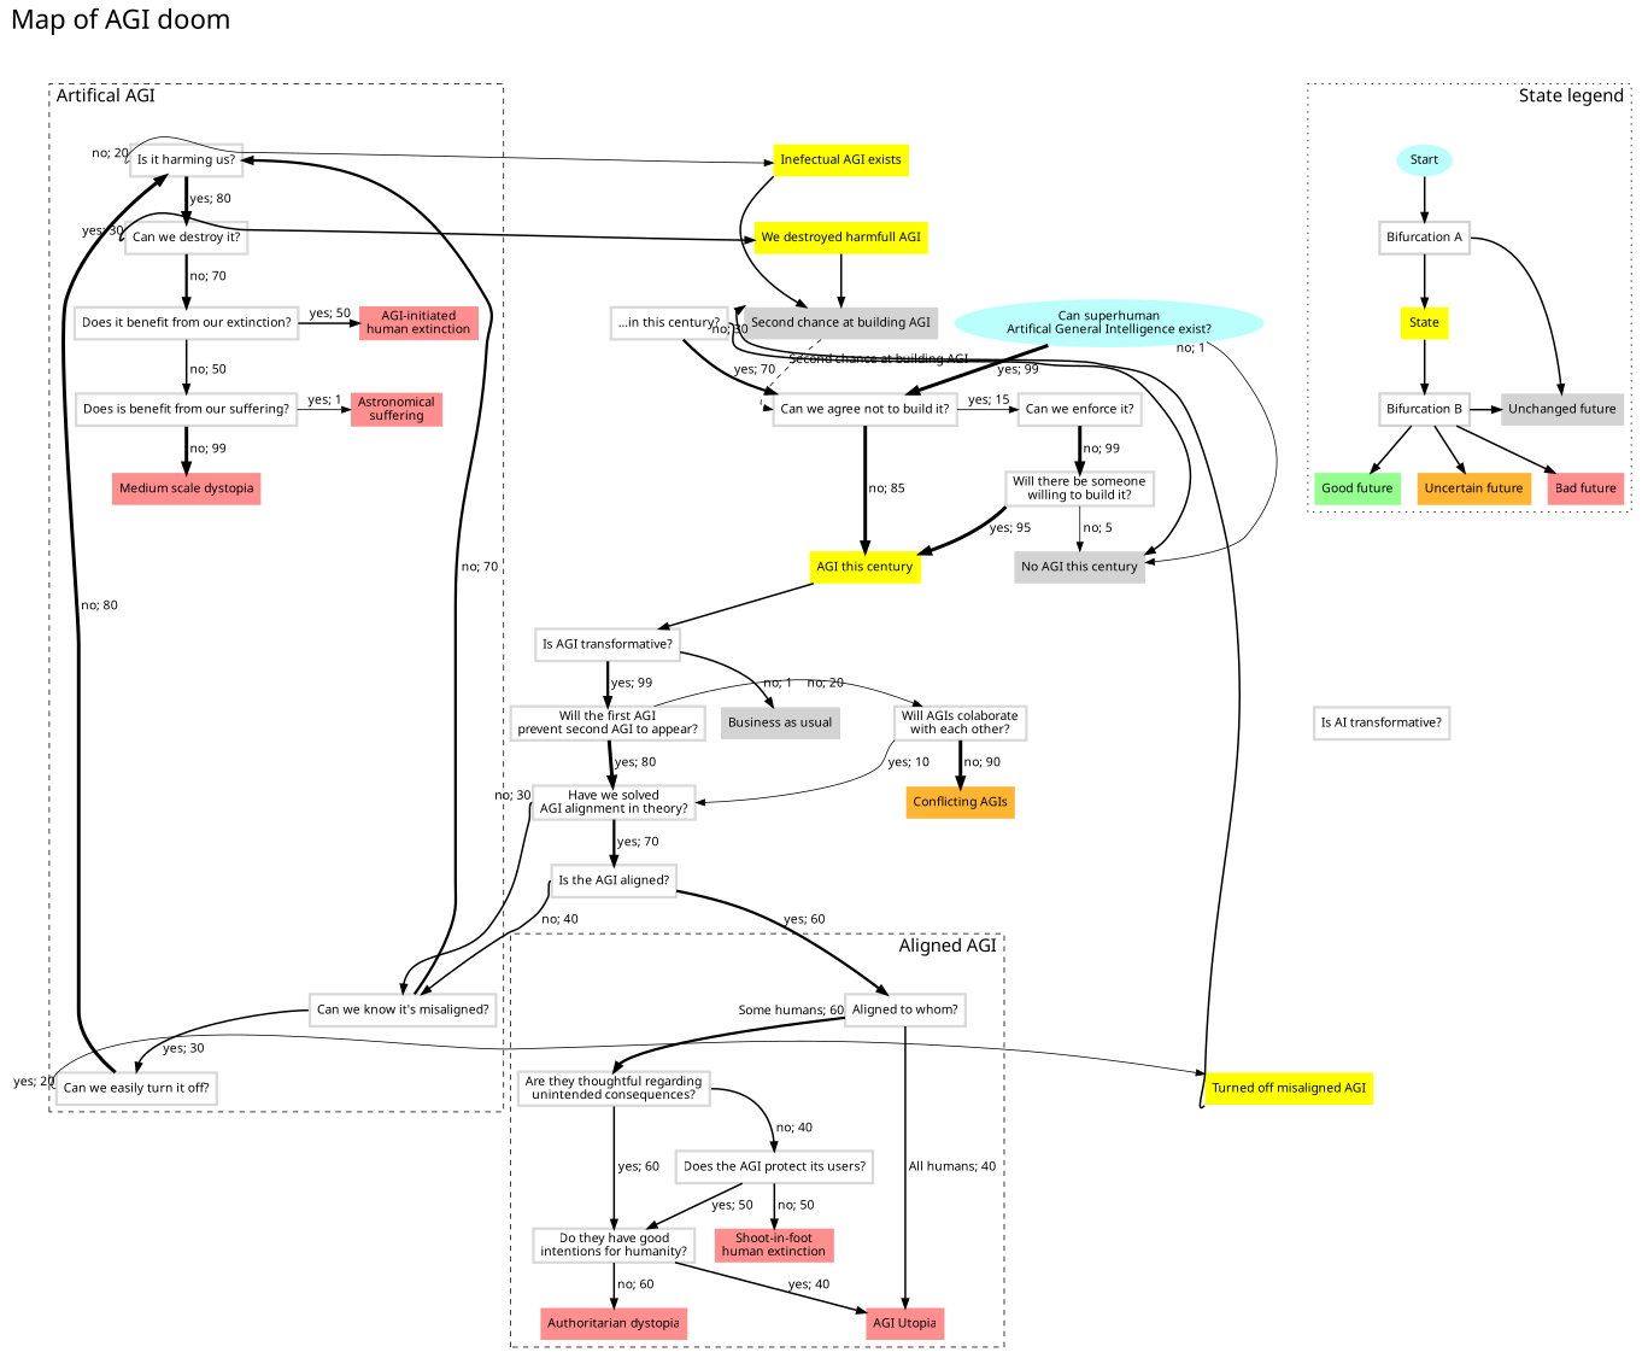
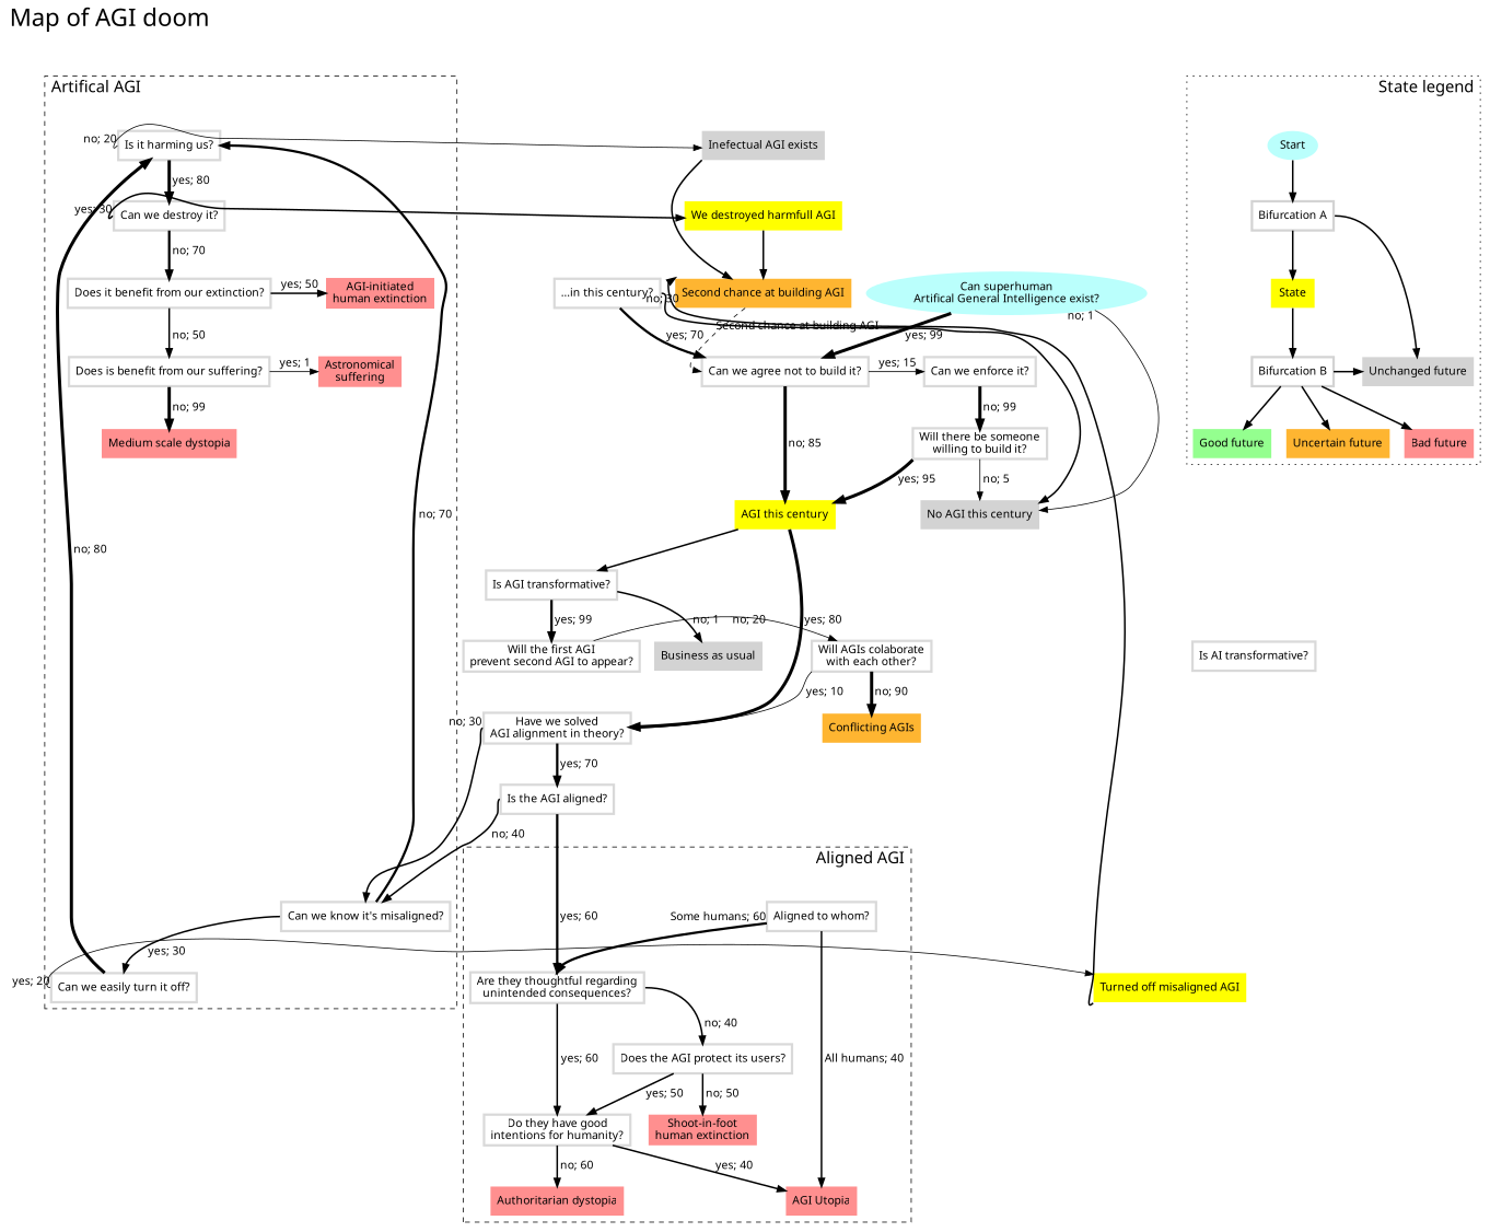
  digraph {
    fontname="Noto Sans"
    fontsize=30
    label="Map of AGI doom"
    labeljust=l
    labelloc=t
    newrank=true
    rankdir=TB
    splines=true
    node [color=none fontname="Noto Sans" penwidth=3 shape=box style=filled]
    edge [fontname="Noto Sans" penwidth=2 weight=1]
    n1 [fillcolor="#ff8f8f" label="Astronomical\nsuffering"]
    "Medium scale dystopia" [fillcolor="#ff8f8f"]
    n3 [fillcolor="#ff8f8f" label="AGI-initiated\nhuman extinction"]
    "Shoot-in-foot\nhuman extinction" [fillcolor="#ff8f8f"]
    "Authoritarian dystopia" [fillcolor="#ff8f8f"]
    n6 [fillcolor=lightgray label="No AGI this century"]
    n7 [fillcolor=lightgray label="Business as usual"]
    "AGI Utopia" [fillcolor="#ff8f8f"]
    n9 [fillcolor="#feb531" label="Conflicting AGIs"]
-   n10 [fillcolor=yellow label="Inefectual AGI exists"]
+   n10 [fillcolor=lightgray label="Inefectual AGI exists"]
    n11 [fillcolor=yellow label="We destroyed harmfull AGI"]
    n12 [fillcolor=yellow label="Turned off misaligned AGI"]
    n13 [fillcolor=yellow label="AGI this century"]
-   n14 [fillcolor=lightgray label="Second chance at building AGI"]
+   n14 [fillcolor="#feb531" label="Second chance at building AGI"]
    n15 [color="#d9d9d9" label="Can we agree not to build it?" shape=rounded style=""]
    n16 [color="#d9d9d9" label="Can we enforce it?" shape=rounded style=""]
    "Is AI transformative?" [color="#d9d9d9" shape=rounded style=""]
    n18 [color="#d9d9d9" label="Will AGIs colaborate\nwith each other?" shape=rounded style=""]
    n19 [color="#d9d9d9" label="Will the first AGI\nprevent second AGI to appear?" shape=rounded style=""]
    n20 [color="#d9d9d9" label="Can we easily turn it off?" shape=rounded style=""]
    n21 [color="#d9d9d9" label="Is it harming us?" shape=rounded style=""]
    n22 [color="#d9d9d9" label="Can we destroy it?" shape=rounded style=""]
    n23 [color=lightgray fillcolor=none label="Bifurcation B"]
    "Unchanged future" [fillcolor=lightgray]
    n25 [fillcolor="#bafffc" label=Start shape=oval]
    n26 [color=lightgray fillcolor=none label="Bifurcation A"]
    State [fillcolor=yellow]
    "Good future" [fillcolor="#94ff8f"]
    "Uncertain future" [fillcolor="#feb531"]
    "Bad future" [fillcolor="#ff8f8f"]
    "Aligned to whom?" [color="#d9d9d9" shape=rounded style=""]
    "Are they thoughtful regarding\nunintended consequences?" [color="#d9d9d9" shape=rounded style=""]
    "Do they have good\nintentions for humanity?" [color="#d9d9d9" shape=rounded style=""]
    "Does the AGI protect its users?" [color="#d9d9d9" shape=rounded style=""]
    n35 [color="#d9d9d9" label="Does it benefit from our extinction?" shape=rounded style=""]
    n36 [color="#d9d9d9" label="Does is benefit from our suffering?" shape=rounded style=""]
    n37 [color="#d9d9d9" label="Can we know it's misaligned?" shape=rounded style=""]
    "Is AGI transformative?" [color="#d9d9d9" shape=rounded style=""]
    "Will there be someone\nwilling to build it?" [color="#d9d9d9" shape=rounded style=""]
    n40 [color="#d9d9d9" label="Have we solved\nAGI alignment in theory?" shape=rounded style=""]
    n41 [fillcolor="#bafffc" label="Can superhuman\nArtifical General Intelligence exist?" shape=oval]
    n42 [color="#d9d9d9" label="...in this century?" shape=rounded style=""]
    "Is the AGI aligned?" [color="#d9d9d9" shape=rounded style=""]
    subgraph sub_1 {
      n13
      n14
      subgraph sub_2 {
        n1
        "Medium scale dystopia"
        n3
        "Shoot-in-foot\nhuman extinction"
        "Authoritarian dystopia"
      }
      subgraph sub_3 {
        n6
        n7
        "AGI Utopia"
        n9
        n10
        n11
        n12
      }
    }
    subgraph sub_4 {
      rank=same
      n15
      n16
    }
    subgraph sub_5 {
      rank=same
      n7
      "Is AI transformative?"
    }
    subgraph sub_6 {
      rank=same
      n18
      n19
    }
    subgraph sub_7 {
      rank=same
      n12
      n20
    }
    subgraph sub_8 {
      rank=same
      n10
      n21
    }
    subgraph sub_9 {
      rank=same
      n11
      n22
    }
    subgraph cluster_10 {
      fontsize=20
      label="State legend"
      labeljust=r
      style=dotted
      subgraph sub_11 {
        fontsize=20
        label="Nodes legend"
        labeljust=r
        style=dotted
        n25
        n26
        State
        "Good future"
        "Uncertain future"
        "Bad future"
        subgraph sub_12 {
          fontsize=20
          label="Nodes legend"
          labeljust=r
          rank=same
          style=dotted
          n23
          "Unchanged future"
        }
      }
    }
    subgraph cluster_13 {
      fontsize=20
      label="Aligned AGI"
      labeljust=r
      style=dashed
      "Shoot-in-foot\nhuman extinction"
      "Authoritarian dystopia"
      "AGI Utopia"
      "Aligned to whom?"
      "Are they thoughtful regarding\nunintended consequences?"
      "Do they have good\nintentions for humanity?"
      "Does the AGI protect its users?"
    }
    subgraph cluster_14 {
      fontsize=20
      label="Artifical AGI"
      style=dashed
      "Medium scale dystopia"
      n20
      n21
      n22
      n37
      subgraph sub_15 {
        fontsize=20
        label="Misaligned AGI"
        rank=same
        style=dashed
        n3
        n35
      }
      subgraph sub_16 {
        fontsize=20
        label="Misaligned AGI"
        rank=same
        style=dashed
        n1
        n36
      }
    }
    n10 -> n11 [style=invis weight=10]
    n10 -> n14 [tailport=sw]
    n11 -> n14 [headport=n tailport=s weight=10]
    n12 -> n10 [style=invis weight=10]
    n12 -> n14 [headport=nw tailport=sw weight=0]
    n13 -> "Is AGI transformative?" [weight=5]
    n14 -> n15 [headport=w penwidth=1 style=dashed xlabel="Second chance at building AGI"]
    n15 -> n13 [label=<&nbsp;no; 85> penwidth=4 weight=20]
    n15 -> n16 [label=<&nbsp;yes; 15> penwidth=1]
    n16 -> "Will there be someone\nwilling to build it?" [label=<&nbsp;no; 99> penwidth=4 weight=8]
    n18 -> n9 [label=<&nbsp;no; 90> penwidth=4]
    n18 -> n40 [headport=e label=<&nbsp;yes; 10> penwidth=1 tailport=sw weight=5]
    n19 -> n18 [label=<&nbsp;no; 20> penwidth=1]
-   n19 -> n40 [label=<&nbsp;yes; 80> penwidth=4 weight=20]
+   n13 -> n40 [label=<&nbsp;yes; 80> penwidth=4 weight=20]
    n20 -> n12 [headport=c labelangle=30 labeldistance=3.5 penwidth=1 taillabel="&nbsp;yes; 20" tailport=w weight=2]
    n20 -> n21 [label=<&nbsp;no; 80> penwidth=4 weight=10]
    n21 -> n10 [headport=c labelangle=30 labeldistance=3.5 penwidth=1 taillabel="no; 20" tailport=w weight=2]
    n21 -> n22 [label=<&nbsp;yes; 80> penwidth=4 weight=15]
    n22 -> n11 [headport=c labelangle=40 labeldistance=3.5 taillabel="yes; 30" tailport=w weight=2]
    n22 -> n35 [label=<&nbsp;no; 70> penwidth=3 weight=15]
    n23 -> "Unchanged future" [weight=""]
    n23 -> "Good future" [weight=""]
    n23 -> "Uncertain future" [weight=""]
    n23 -> "Bad future" [weight=""]
    n25 -> n26 [weight=2]
    n26 -> "Unchanged future" [headport=c tailport=e weight=0]
    n26 -> State [weight=2]
    State -> n23 [weight=2]
    "Aligned to whom?" -> "AGI Utopia" [label=<&nbsp;All humans; 40> weight=130]
    "Aligned to whom?" -> "Are they thoughtful regarding\nunintended consequences?" [headport=n labelangle=15 labeldistance=8 penwidth=3 taillabel="&nbsp;Some humans; 60" tailport=c]
    "Are they thoughtful regarding\nunintended consequences?" -> "Do they have good\nintentions for humanity?" [headport=n label=<&nbsp;yes; 60> tailport=s weight=200]
    "Are they thoughtful regarding\nunintended consequences?" -> "Does the AGI protect its users?" [headport=n label=<&nbsp;no; 40> tailport=e]
    "Do they have good\nintentions for humanity?" -> "Authoritarian dystopia" [label=<&nbsp;no; 60> weight=""]
    "Do they have good\nintentions for humanity?" -> "AGI Utopia" [label=<&nbsp;yes; 40> weight=0]
    "Does the AGI protect its users?" -> "Shoot-in-foot\nhuman extinction" [label=<&nbsp;no; 50> weight=300]
    "Does the AGI protect its users?" -> "Do they have good\nintentions for humanity?" [label=<&nbsp;yes; 50>]
    n35 -> n3 [label=<&nbsp;yes; 50>]
    n35 -> n36 [label=<&nbsp;no; 50>]
    n36 -> n1 [label=<&nbsp;yes; 1> penwidth=1]
    n36 -> "Medium scale dystopia" [headport=n label=<&nbsp;no; 99> penwidth=4 tailport=s weight=2]
    n37 -> n20 [headport=n label=<&nbsp;yes; 30> tailport=w weight=2]
    n37 -> n21 [headport=e label=<&nbsp;no; 70> penwidth=3]
    "Is AGI transformative?" -> n7 [headport=c label=<&nbsp;no; 1> tailport=c]
    "Is AGI transformative?" -> n19 [label=<&nbsp;yes; 99> penwidth=3 weight=15]
    "Will there be someone\nwilling to build it?" -> n6 [label=<&nbsp;no; 5> penwidth=1 weight=10]
    "Will there be someone\nwilling to build it?" -> n13 [headport=c label=<&nbsp;yes; 95> penwidth=4 tailport=sw]
    n40 -> n37 [headport=n labeldistance=6 taillabel="&nbsp;no; 30" tailport=w weight=5]
    n40 -> "Is the AGI aligned?" [headport=n label=<&nbsp;yes; 70> penwidth=3 tailport=s weight=10]
    n41 -> n6 [headport=c labeldistance=3 penwidth=1 taillabel="no; 1" tailport=c weight=0]
    n41 -> n15 [label=<&nbsp;yes; 99> penwidth=4 weight=3]
    n42 -> n6 [labeldistance=3.5 taillabel="&nbsp;no; 30" tailport=e weight=0]
    n42 -> n15 [label=<&nbsp;yes; 70> penwidth=3 weight=10]
-   "Is the AGI aligned?" -> "Aligned to whom?" [label=<&nbsp;yes; 60> penwidth=3 weight=10]
+   "Is the AGI aligned?" -> "Are they thoughtful regarding\nunintended consequences?" [label=<&nbsp;yes; 60> penwidth=3 weight=10]
    "Is the AGI aligned?" -> n37 [headport=c label=<&nbsp;no; 40> tailport=w]
  }
